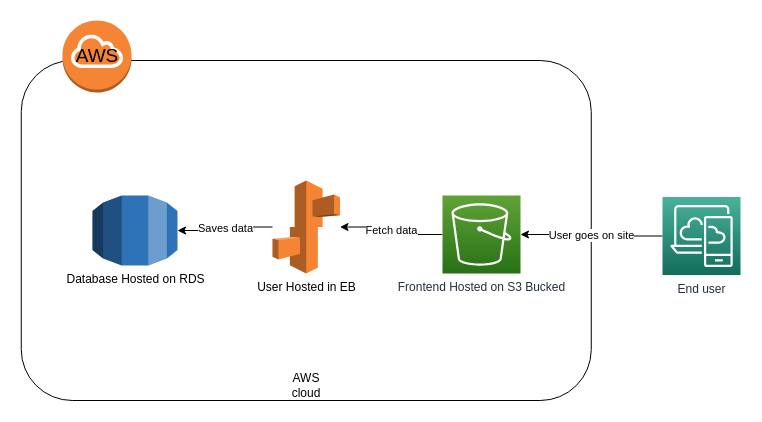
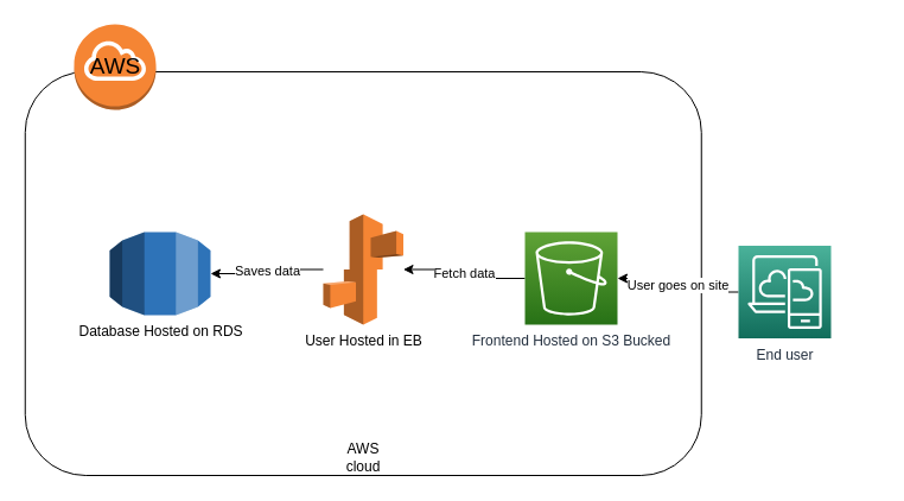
  <mxCell id="0" />
  <mxCell id="1" parent="0" />
  <mxCell id="2" value="" style="rounded=1;whiteSpace=wrap;html=1;fillColor=none;" vertex="1" parent="1"><mxGeometry x="20.75" y="60" width="570" height="340" as="geometry" /></mxCell>
  <mxCell id="3" value="User goes on site" style="edgeStyle=orthogonalEdgeStyle;rounded=0;orthogonalLoop=1;jettySize=auto;html=1;entryX=1;entryY=0.5;entryDx=0;entryDy=0;entryPerimeter=0;" edge="1" parent="1" source="4" target="6"><mxGeometry relative="1" as="geometry" /></mxCell>
- <mxCell id="4" value="End user" style="sketch=0;points=[[0,0,0],[0.25,0,0],[0.5,0,0],[0.75,0,0],[1,0,0],[0,1,0],[0.25,1,0],[0.5,1,0],[0.75,1,0],[1,1,0],[0,0.25,0],[0,0.5,0],[0,0.75,0],[1,0.25,0],[1,0.5,0],[1,0.75,0]];outlineConnect=0;fontColor=#232F3E;gradientColor=#4AB29A;gradientDirection=north;fillColor=#116D5B;strokeColor=#ffffff;dashed=0;verticalLabelPosition=bottom;verticalAlign=top;align=center;html=1;fontSize=12;fontStyle=0;aspect=fixed;shape=mxgraph.aws4.resourceIcon;resIcon=mxgraph.aws4.desktop_and_app_streaming;" vertex="1" parent="1"><mxGeometry x="662" y="196.5" width="78" height="78" as="geometry" /></mxCell>
+ <mxCell id="4" value="End user" style="sketch=0;points=[[0,0,0],[0.25,0,0],[0.5,0,0],[0.75,0,0],[1,0,0],[0,1,0],[0.25,1,0],[0.5,1,0],[0.75,1,0],[1,1,0],[0,0.25,0],[0,0.5,0],[0,0.75,0],[1,0.25,0],[1,0.5,0],[1,0.75,0]];outlineConnect=0;fontColor=#232F3E;gradientColor=#4AB29A;gradientDirection=north;fillColor=#116D5B;strokeColor=#ffffff;dashed=0;verticalLabelPosition=bottom;verticalAlign=top;align=center;html=1;fontSize=12;fontStyle=0;aspect=fixed;shape=mxgraph.aws4.resourceIcon;resIcon=mxgraph.aws4.desktop_and_app_streaming;" vertex="1" parent="1"><mxGeometry x="622" y="206.5" width="78" height="78" as="geometry" /></mxCell>
  <mxCell id="5" value="Fetch data" style="edgeStyle=orthogonalEdgeStyle;rounded=0;orthogonalLoop=1;jettySize=auto;html=1;" edge="1" parent="1" source="6" target="8"><mxGeometry relative="1" as="geometry" /></mxCell>
  <mxCell id="6" value="Frontend Hosted on S3 Bucked" style="sketch=0;points=[[0,0,0],[0.25,0,0],[0.5,0,0],[0.75,0,0],[1,0,0],[0,1,0],[0.25,1,0],[0.5,1,0],[0.75,1,0],[1,1,0],[0,0.25,0],[0,0.5,0],[0,0.75,0],[1,0.25,0],[1,0.5,0],[1,0.75,0]];outlineConnect=0;fontColor=#232F3E;gradientColor=#60A337;gradientDirection=north;fillColor=#277116;strokeColor=#ffffff;dashed=0;verticalLabelPosition=bottom;verticalAlign=top;align=center;html=1;fontSize=12;fontStyle=0;aspect=fixed;shape=mxgraph.aws4.resourceIcon;resIcon=mxgraph.aws4.s3;" vertex="1" parent="1"><mxGeometry x="442" y="195" width="78" height="78" as="geometry" /></mxCell>
  <mxCell id="7" value="Saves data" style="edgeStyle=orthogonalEdgeStyle;rounded=0;orthogonalLoop=1;jettySize=auto;html=1;" edge="1" parent="1" source="8" target="9"><mxGeometry relative="1" as="geometry" /></mxCell>
  <mxCell id="8" value="User Hosted in EB" style="outlineConnect=0;dashed=0;verticalLabelPosition=bottom;verticalAlign=top;align=center;html=1;shape=mxgraph.aws3.elastic_beanstalk;fillColor=#F58534;gradientColor=none;" vertex="1" parent="1"><mxGeometry x="272" y="180" width="67.5" height="93" as="geometry" /></mxCell>
  <mxCell id="9" value="Database Hosted on RDS" style="outlineConnect=0;dashed=0;verticalLabelPosition=bottom;verticalAlign=top;align=center;html=1;shape=mxgraph.aws3.rds;fillColor=#2E73B8;gradientColor=none;" vertex="1" parent="1"><mxGeometry x="92" y="195" width="85" height="70" as="geometry" /></mxCell>
  <mxCell id="10" value="" style="outlineConnect=0;dashed=0;verticalLabelPosition=bottom;verticalAlign=top;align=center;html=1;shape=mxgraph.aws3.internet_gateway;fillColor=#F58534;gradientColor=none;" vertex="1" parent="1"><mxGeometry x="62" y="20" width="69" height="72" as="geometry" /></mxCell>
  <mxCell id="11" value="&lt;font style=&quot;font-size: 19px;&quot;&gt;AWS&lt;/font&gt;" style="text;strokeColor=none;align=center;fillColor=none;html=1;verticalAlign=middle;whiteSpace=wrap;rounded=0;" vertex="1" parent="1"><mxGeometry x="70.5" y="45" width="52" height="22" as="geometry" /></mxCell>
  <mxCell id="12" value="AWS cloud" style="text;strokeColor=none;align=center;fillColor=none;html=1;verticalAlign=middle;whiteSpace=wrap;rounded=0;" vertex="1" parent="1"><mxGeometry x="275.75" y="370" width="60" height="30" as="geometry" /></mxCell>
